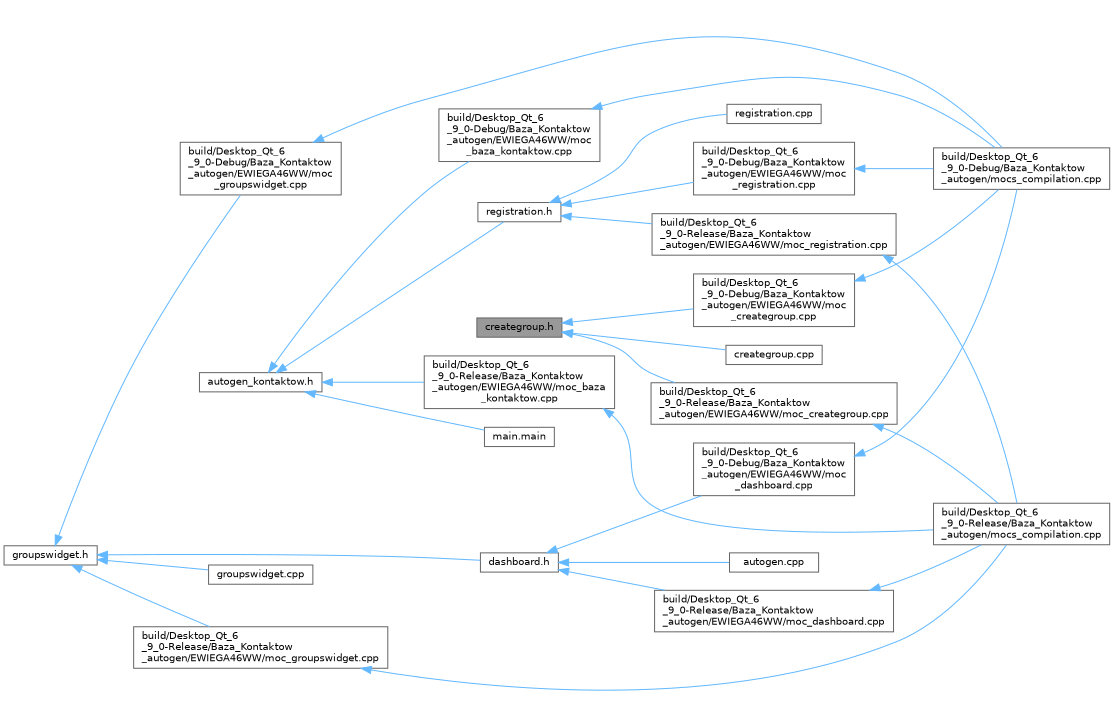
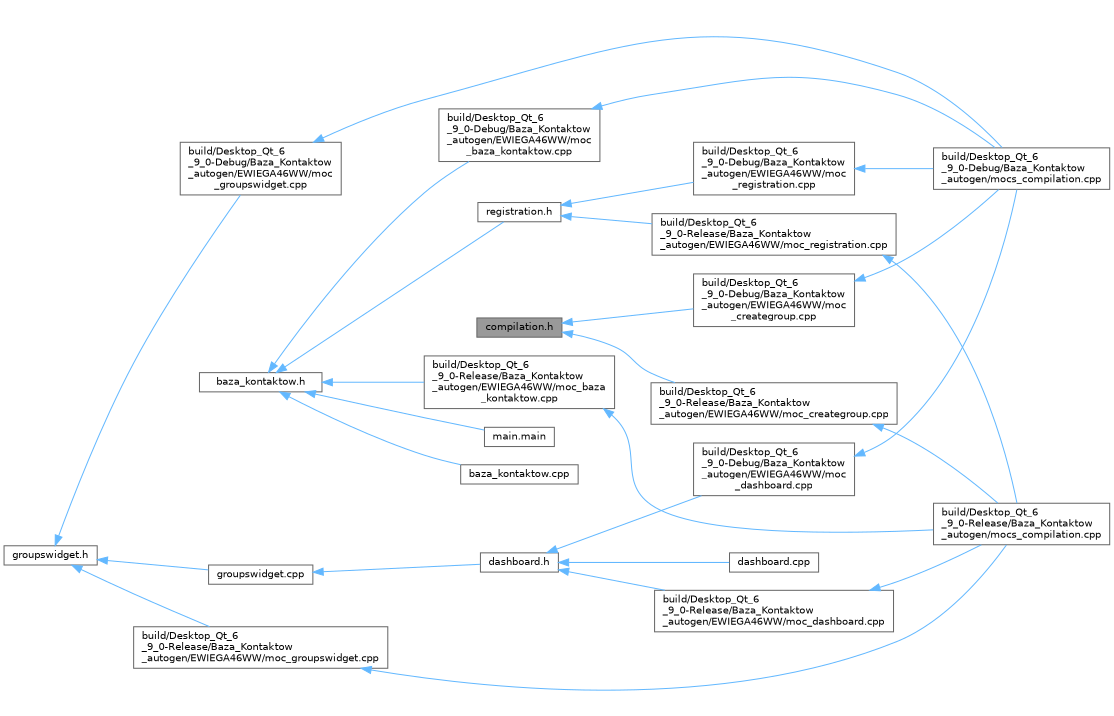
  digraph {
    rankdir=LR
    node [color=grey40 fillcolor=white fontname=Helvetica fontsize=10 shape=box style=filled]
    edge [color=steelblue1 dir=back fontname=Helvetica fontsize=10 labelfontname=Helvetica labelfontsize=10 style=solid]
-   n1 [color=gray40 fillcolor=grey60 fontcolor=black height=0.2 label="creategroup.h" width=0.4]
+   n1 [color=gray40 fillcolor=grey60 fontcolor=black height=0.2 label="compilation.h" width=0.4]
    n2 [height=0.2 label="build/Desktop_Qt_6\l_9_0-Debug/Baza_Kontaktow\l_autogen/EWIEGA46WW/moc\l_creategroup.cpp" width=0.4]
    n3 [height=0.2 label="build/Desktop_Qt_6\l_9_0-Release/Baza_Kontaktow\l_autogen/EWIEGA46WW/moc_creategroup.cpp" width=0.4]
-   n4 [height=0.2 label="creategroup.cpp" width=0.4]
    n5 [height=0.2 label="build/Desktop_Qt_6\l_9_0-Debug/Baza_Kontaktow\l_autogen/mocs_compilation.cpp" width=0.4]
    n6 [height=0.2 label="build/Desktop_Qt_6\l_9_0-Release/Baza_Kontaktow\l_autogen/mocs_compilation.cpp" width=0.4]
    n7 [height=0.2 label="groupswidget.h" width=0.4]
    n8 [height=0.2 label="build/Desktop_Qt_6\l_9_0-Debug/Baza_Kontaktow\l_autogen/EWIEGA46WW/moc\l_groupswidget.cpp" width=0.4]
    n9 [height=0.2 label="build/Desktop_Qt_6\l_9_0-Release/Baza_Kontaktow\l_autogen/EWIEGA46WW/moc_groupswidget.cpp" width=0.4]
    n10 [height=0.2 label="dashboard.h" width=0.4]
    n11 [height=0.2 label="groupswidget.cpp" width=0.4]
    n12 [height=0.2 label="build/Desktop_Qt_6\l_9_0-Debug/Baza_Kontaktow\l_autogen/EWIEGA46WW/moc\l_dashboard.cpp" width=0.4]
    n13 [height=0.2 label="build/Desktop_Qt_6\l_9_0-Release/Baza_Kontaktow\l_autogen/EWIEGA46WW/moc_dashboard.cpp" width=0.4]
-   n14 [height=0.2 label="autogen.cpp" width=0.4]
-   n15 [height=0.2 label="autogen_kontaktow.h" width=0.4]
+   n14 [height=0.2 label="dashboard.cpp" width=0.4]
+   n15 [height=0.2 label="baza_kontaktow.h" width=0.4]
+   n16 [height=0.2 label="baza_kontaktow.cpp" width=0.4]
    n17 [height=0.2 label="build/Desktop_Qt_6\l_9_0-Debug/Baza_Kontaktow\l_autogen/EWIEGA46WW/moc\l_baza_kontaktow.cpp" width=0.4]
    n18 [height=0.2 label="build/Desktop_Qt_6\l_9_0-Release/Baza_Kontaktow\l_autogen/EWIEGA46WW/moc_baza\l_kontaktow.cpp" width=0.4]
    n19 [height=0.2 label="main.main" width=0.4]
    n20 [height=0.2 label="registration.h" width=0.4]
    n21 [height=0.2 label="build/Desktop_Qt_6\l_9_0-Debug/Baza_Kontaktow\l_autogen/EWIEGA46WW/moc\l_registration.cpp" width=0.4]
    n22 [height=0.2 label="build/Desktop_Qt_6\l_9_0-Release/Baza_Kontaktow\l_autogen/EWIEGA46WW/moc_registration.cpp" width=0.4]
-   n23 [height=0.2 label="registration.cpp" width=0.4]
    n1 -> n2
    n1 -> n3
-   n1 -> n4
    n2 -> n5
    n3 -> n6
    n7 -> n8
    n7 -> n9
-   n7 -> n10
+   n11 -> n10
    n7 -> n11
    n8 -> n5
    n9 -> n6
    n10 -> n12
    n10 -> n13
    n10 -> n14
    n12 -> n5
    n13 -> n6
+   n15 -> n16
    n15 -> n17
    n15 -> n18
    n15 -> n19
    n15 -> n20
    n17 -> n5
    n18 -> n6
    n20 -> n21
    n20 -> n22
-   n20 -> n23
    n21 -> n5
    n22 -> n6
  }
